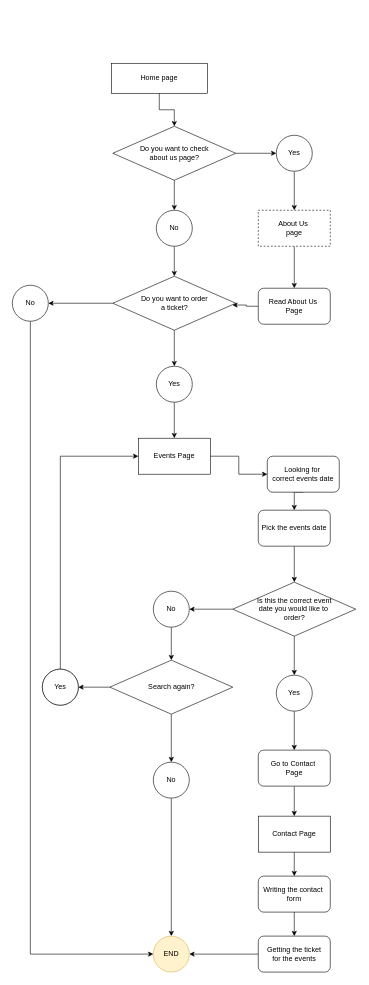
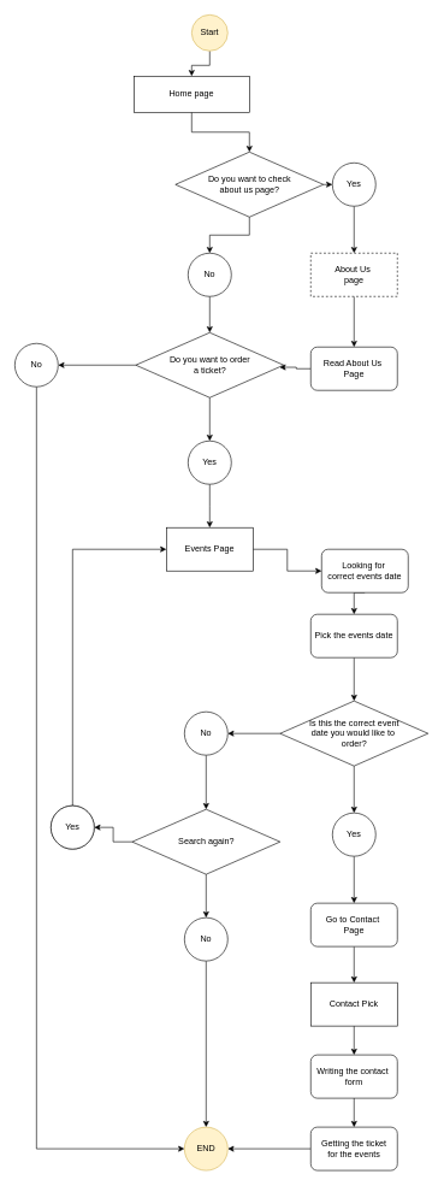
  <mxCell id="0" />
  <mxCell id="1" parent="0" />
+ <mxCell id="2" style="edgeStyle=orthogonalEdgeStyle;rounded=0;orthogonalLoop=1;jettySize=auto;html=1;exitX=0.5;exitY=1;exitDx=0;exitDy=0;entryX=0.5;entryY=0;entryDx=0;entryDy=0;" edge="1" parent="1" source="3" target="5"><mxGeometry relative="1" as="geometry" /></mxCell>
+ <mxCell id="3" value="Start" style="ellipse;whiteSpace=wrap;html=1;aspect=fixed;fillColor=#fff2cc;strokeColor=#d6b656;" vertex="1" parent="1"><mxGeometry x="265" y="20" width="50" height="50" as="geometry" /></mxCell>
  <mxCell id="4" style="edgeStyle=orthogonalEdgeStyle;rounded=0;orthogonalLoop=1;jettySize=auto;html=1;exitX=0.5;exitY=1;exitDx=0;exitDy=0;entryX=0.5;entryY=0;entryDx=0;entryDy=0;" edge="1" parent="1" source="5" target="8"><mxGeometry relative="1" as="geometry" /></mxCell>
  <mxCell id="5" value="Home page" style="rounded=0;whiteSpace=wrap;html=1;" vertex="1" parent="1"><mxGeometry x="185" y="105" width="160" height="50" as="geometry" /></mxCell>
  <mxCell id="6" style="edgeStyle=orthogonalEdgeStyle;rounded=0;orthogonalLoop=1;jettySize=auto;html=1;exitX=1;exitY=0.5;exitDx=0;exitDy=0;entryX=0;entryY=0.5;entryDx=0;entryDy=0;" edge="1" parent="1" source="8" target="12"><mxGeometry relative="1" as="geometry" /></mxCell>
  <mxCell id="7" style="edgeStyle=orthogonalEdgeStyle;rounded=0;orthogonalLoop=1;jettySize=auto;html=1;exitX=0.5;exitY=1;exitDx=0;exitDy=0;" edge="1" parent="1" source="8" target="10"><mxGeometry relative="1" as="geometry" /></mxCell>
- <mxCell id="8" value="Do you want to check &lt;br&gt;about us page?" style="rhombus;whiteSpace=wrap;html=1;" vertex="1" parent="1"><mxGeometry x="187.5" y="210" width="205" height="90" as="geometry" /></mxCell>
+ <mxCell id="8" value="Do you want to check &lt;br&gt;about us page?" style="rhombus;whiteSpace=wrap;html=1;" vertex="1" parent="1"><mxGeometry x="242.5" y="210" width="205" height="90" as="geometry" /></mxCell>
  <mxCell id="9" style="edgeStyle=orthogonalEdgeStyle;rounded=0;orthogonalLoop=1;jettySize=auto;html=1;exitX=0.5;exitY=1;exitDx=0;exitDy=0;entryX=0.5;entryY=0;entryDx=0;entryDy=0;" edge="1" parent="1" source="10" target="19"><mxGeometry relative="1" as="geometry" /></mxCell>
  <mxCell id="10" value="No&lt;br&gt;" style="ellipse;whiteSpace=wrap;html=1;aspect=fixed;" vertex="1" parent="1"><mxGeometry x="260" y="350" width="60" height="60" as="geometry" /></mxCell>
  <mxCell id="11" style="edgeStyle=orthogonalEdgeStyle;rounded=0;orthogonalLoop=1;jettySize=auto;html=1;exitX=0.5;exitY=1;exitDx=0;exitDy=0;" edge="1" parent="1" source="12" target="14"><mxGeometry relative="1" as="geometry" /></mxCell>
  <mxCell id="12" value="Yes" style="ellipse;whiteSpace=wrap;html=1;aspect=fixed;" vertex="1" parent="1"><mxGeometry x="460" y="225" width="60" height="60" as="geometry" /></mxCell>
  <mxCell id="13" style="edgeStyle=orthogonalEdgeStyle;rounded=0;orthogonalLoop=1;jettySize=auto;html=1;exitX=0.5;exitY=1;exitDx=0;exitDy=0;entryX=0.5;entryY=0;entryDx=0;entryDy=0;" edge="1" parent="1" source="14" target="16"><mxGeometry relative="1" as="geometry" /></mxCell>
  <mxCell id="14" value="About Us&amp;nbsp;&lt;br&gt;page" style="rounded=0;whiteSpace=wrap;html=1;dashed=1;" vertex="1" parent="1"><mxGeometry x="430" y="350" width="120" height="60" as="geometry" /></mxCell>
  <mxCell id="15" style="edgeStyle=orthogonalEdgeStyle;rounded=0;orthogonalLoop=1;jettySize=auto;html=1;exitX=0;exitY=0.5;exitDx=0;exitDy=0;entryX=0.972;entryY=0.533;entryDx=0;entryDy=0;entryPerimeter=0;" edge="1" parent="1" source="16" target="19"><mxGeometry relative="1" as="geometry" /></mxCell>
  <mxCell id="16" value="Read About Us&amp;nbsp;&lt;br&gt;Page" style="rounded=1;whiteSpace=wrap;html=1;" vertex="1" parent="1"><mxGeometry x="430" y="480" width="120" height="60" as="geometry" /></mxCell>
  <mxCell id="17" style="edgeStyle=orthogonalEdgeStyle;rounded=0;orthogonalLoop=1;jettySize=auto;html=1;exitX=0;exitY=0.5;exitDx=0;exitDy=0;entryX=1;entryY=0.5;entryDx=0;entryDy=0;" edge="1" parent="1" source="19" target="21"><mxGeometry relative="1" as="geometry" /></mxCell>
  <mxCell id="18" style="edgeStyle=orthogonalEdgeStyle;rounded=0;orthogonalLoop=1;jettySize=auto;html=1;exitX=0.5;exitY=1;exitDx=0;exitDy=0;" edge="1" parent="1" source="19" target="23"><mxGeometry relative="1" as="geometry" /></mxCell>
  <mxCell id="19" value="Do you want to order&lt;br&gt;a ticket?" style="rhombus;whiteSpace=wrap;html=1;" vertex="1" parent="1"><mxGeometry x="187.5" y="460" width="205" height="90" as="geometry" /></mxCell>
  <mxCell id="20" style="edgeStyle=orthogonalEdgeStyle;rounded=0;orthogonalLoop=1;jettySize=auto;html=1;exitX=0.5;exitY=1;exitDx=0;exitDy=0;entryX=0;entryY=0.5;entryDx=0;entryDy=0;" edge="1" parent="1" source="21" target="53"><mxGeometry relative="1" as="geometry" /></mxCell>
  <mxCell id="21" value="No&lt;br&gt;" style="ellipse;whiteSpace=wrap;html=1;aspect=fixed;" vertex="1" parent="1"><mxGeometry x="20" y="475" width="60" height="60" as="geometry" /></mxCell>
  <mxCell id="22" style="edgeStyle=orthogonalEdgeStyle;rounded=0;orthogonalLoop=1;jettySize=auto;html=1;exitX=0.5;exitY=1;exitDx=0;exitDy=0;" edge="1" parent="1" source="23"><mxGeometry relative="1" as="geometry"><mxPoint x="290" y="730" as="targetPoint" /></mxGeometry></mxCell>
  <mxCell id="23" value="Yes" style="ellipse;whiteSpace=wrap;html=1;aspect=fixed;" vertex="1" parent="1"><mxGeometry x="260" y="610" width="60" height="60" as="geometry" /></mxCell>
  <mxCell id="24" style="edgeStyle=orthogonalEdgeStyle;rounded=0;orthogonalLoop=1;jettySize=auto;html=1;exitX=1;exitY=0.5;exitDx=0;exitDy=0;" edge="1" parent="1" source="25" target="27"><mxGeometry relative="1" as="geometry" /></mxCell>
  <mxCell id="25" value="Events Page" style="rounded=0;whiteSpace=wrap;html=1;" vertex="1" parent="1"><mxGeometry x="230" y="730" width="120" height="60" as="geometry" /></mxCell>
  <mxCell id="26" style="edgeStyle=orthogonalEdgeStyle;rounded=0;orthogonalLoop=1;jettySize=auto;html=1;exitX=0.5;exitY=1;exitDx=0;exitDy=0;entryX=0.5;entryY=0;entryDx=0;entryDy=0;" edge="1" parent="1" source="27" target="29"><mxGeometry relative="1" as="geometry" /></mxCell>
  <mxCell id="27" value="Looking for&amp;nbsp;&lt;br&gt;correct events date" style="rounded=1;whiteSpace=wrap;html=1;" vertex="1" parent="1"><mxGeometry x="445" y="760" width="120" height="60" as="geometry" /></mxCell>
  <mxCell id="28" style="edgeStyle=orthogonalEdgeStyle;rounded=0;orthogonalLoop=1;jettySize=auto;html=1;exitX=0.5;exitY=1;exitDx=0;exitDy=0;" edge="1" parent="1" source="29" target="32"><mxGeometry relative="1" as="geometry" /></mxCell>
  <mxCell id="29" value="Pick the events date" style="rounded=1;whiteSpace=wrap;html=1;" vertex="1" parent="1"><mxGeometry x="430" y="850" width="120" height="60" as="geometry" /></mxCell>
  <mxCell id="30" style="edgeStyle=orthogonalEdgeStyle;rounded=0;orthogonalLoop=1;jettySize=auto;html=1;exitX=0;exitY=0.5;exitDx=0;exitDy=0;entryX=1;entryY=0.5;entryDx=0;entryDy=0;" edge="1" parent="1" source="32" target="34"><mxGeometry relative="1" as="geometry" /></mxCell>
  <mxCell id="31" style="edgeStyle=orthogonalEdgeStyle;rounded=0;orthogonalLoop=1;jettySize=auto;html=1;exitX=0.5;exitY=1;exitDx=0;exitDy=0;entryX=0.5;entryY=0;entryDx=0;entryDy=0;" edge="1" parent="1" source="32" target="44"><mxGeometry relative="1" as="geometry" /></mxCell>
  <mxCell id="32" value="Is this the correct event&lt;br&gt;date you would like to&amp;nbsp;&lt;br&gt;order?" style="rhombus;whiteSpace=wrap;html=1;" vertex="1" parent="1"><mxGeometry x="387.5" y="970" width="205" height="90" as="geometry" /></mxCell>
  <mxCell id="33" style="edgeStyle=orthogonalEdgeStyle;rounded=0;orthogonalLoop=1;jettySize=auto;html=1;exitX=0.5;exitY=1;exitDx=0;exitDy=0;entryX=0.5;entryY=0;entryDx=0;entryDy=0;" edge="1" parent="1" source="34" target="37"><mxGeometry relative="1" as="geometry" /></mxCell>
  <mxCell id="34" value="No" style="ellipse;whiteSpace=wrap;html=1;aspect=fixed;" vertex="1" parent="1"><mxGeometry x="255" y="985" width="60" height="60" as="geometry" /></mxCell>
  <mxCell id="35" style="edgeStyle=orthogonalEdgeStyle;rounded=0;orthogonalLoop=1;jettySize=auto;html=1;exitX=0;exitY=0.5;exitDx=0;exitDy=0;entryX=1;entryY=0.5;entryDx=0;entryDy=0;" edge="1" parent="1" source="37" target="41"><mxGeometry relative="1" as="geometry" /></mxCell>
  <mxCell id="36" style="edgeStyle=orthogonalEdgeStyle;rounded=0;orthogonalLoop=1;jettySize=auto;html=1;exitX=0.5;exitY=1;exitDx=0;exitDy=0;entryX=0.5;entryY=0;entryDx=0;entryDy=0;" edge="1" parent="1" source="37" target="39"><mxGeometry relative="1" as="geometry" /></mxCell>
- <mxCell id="37" value="Search again?" style="rhombus;whiteSpace=wrap;html=1;" vertex="1" parent="1"><mxGeometry x="182.5" y="1100" width="205" height="90" as="geometry" /></mxCell>
+ <mxCell id="37" value="Search again?" style="rhombus;whiteSpace=wrap;html=1;" vertex="1" parent="1"><mxGeometry x="182.5" y="1120" width="205" height="90" as="geometry" /></mxCell>
  <mxCell id="38" style="edgeStyle=orthogonalEdgeStyle;rounded=0;orthogonalLoop=1;jettySize=auto;html=1;exitX=0.5;exitY=1;exitDx=0;exitDy=0;" edge="1" parent="1" source="39" target="53"><mxGeometry relative="1" as="geometry" /></mxCell>
  <mxCell id="39" value="No" style="ellipse;whiteSpace=wrap;html=1;aspect=fixed;" vertex="1" parent="1"><mxGeometry x="255" y="1270" width="60" height="60" as="geometry" /></mxCell>
  <mxCell id="40" style="edgeStyle=orthogonalEdgeStyle;rounded=0;orthogonalLoop=1;jettySize=auto;html=1;exitX=0.5;exitY=0;exitDx=0;exitDy=0;entryX=0;entryY=0.5;entryDx=0;entryDy=0;" edge="1" parent="1" source="41" target="25"><mxGeometry relative="1" as="geometry" /></mxCell>
  <mxCell id="41" value="Yes" style="ellipse;whiteSpace=wrap;html=1;aspect=fixed;" vertex="1" parent="1"><mxGeometry x="70" y="1115" width="60" height="60" as="geometry" /></mxCell>
  <mxCell id="42" value="Yes" style="ellipse;whiteSpace=wrap;html=1;aspect=fixed;" vertex="1" parent="1"><mxGeometry x="70" y="1115" width="60" height="60" as="geometry" /></mxCell>
  <mxCell id="43" style="edgeStyle=orthogonalEdgeStyle;rounded=0;orthogonalLoop=1;jettySize=auto;html=1;exitX=0.5;exitY=1;exitDx=0;exitDy=0;entryX=0.5;entryY=0;entryDx=0;entryDy=0;" edge="1" parent="1" source="44" target="46"><mxGeometry relative="1" as="geometry" /></mxCell>
  <mxCell id="44" value="Yes" style="ellipse;whiteSpace=wrap;html=1;aspect=fixed;" vertex="1" parent="1"><mxGeometry x="460" y="1125" width="60" height="60" as="geometry" /></mxCell>
  <mxCell id="45" style="edgeStyle=orthogonalEdgeStyle;rounded=0;orthogonalLoop=1;jettySize=auto;html=1;exitX=0.5;exitY=1;exitDx=0;exitDy=0;entryX=0.5;entryY=0;entryDx=0;entryDy=0;" edge="1" parent="1" source="46" target="48"><mxGeometry relative="1" as="geometry" /></mxCell>
  <mxCell id="46" value="Go to Contact&amp;nbsp;&lt;br&gt;Page" style="rounded=1;whiteSpace=wrap;html=1;" vertex="1" parent="1"><mxGeometry x="430" y="1250" width="120" height="60" as="geometry" /></mxCell>
  <mxCell id="47" style="edgeStyle=orthogonalEdgeStyle;rounded=0;orthogonalLoop=1;jettySize=auto;html=1;exitX=0.5;exitY=1;exitDx=0;exitDy=0;entryX=0.5;entryY=0;entryDx=0;entryDy=0;" edge="1" parent="1" source="48" target="50"><mxGeometry relative="1" as="geometry" /></mxCell>
- <mxCell id="48" value="Contact Page" style="rounded=0;whiteSpace=wrap;html=1;" vertex="1" parent="1"><mxGeometry x="430" y="1360" width="120" height="60" as="geometry" /></mxCell>
+ <mxCell id="48" value="Contact Pick" style="rounded=0;whiteSpace=wrap;html=1;" vertex="1" parent="1"><mxGeometry x="430" y="1360" width="120" height="60" as="geometry" /></mxCell>
  <mxCell id="49" style="edgeStyle=orthogonalEdgeStyle;rounded=0;orthogonalLoop=1;jettySize=auto;html=1;exitX=0.5;exitY=1;exitDx=0;exitDy=0;entryX=0.5;entryY=0;entryDx=0;entryDy=0;" edge="1" parent="1" source="50" target="52"><mxGeometry relative="1" as="geometry" /></mxCell>
  <mxCell id="50" value="Writing the contact&amp;nbsp;&lt;br&gt;form" style="rounded=1;whiteSpace=wrap;html=1;" vertex="1" parent="1"><mxGeometry x="430" y="1460" width="120" height="60" as="geometry" /></mxCell>
  <mxCell id="51" style="edgeStyle=orthogonalEdgeStyle;rounded=0;orthogonalLoop=1;jettySize=auto;html=1;exitX=0;exitY=0.5;exitDx=0;exitDy=0;entryX=1;entryY=0.5;entryDx=0;entryDy=0;" edge="1" parent="1" source="52" target="53"><mxGeometry relative="1" as="geometry" /></mxCell>
  <mxCell id="52" value="Getting the ticket&lt;br&gt;for the events" style="rounded=1;whiteSpace=wrap;html=1;" vertex="1" parent="1"><mxGeometry x="430" y="1560" width="120" height="60" as="geometry" /></mxCell>
  <mxCell id="53" value="END" style="ellipse;whiteSpace=wrap;html=1;aspect=fixed;fillColor=#fff2cc;strokeColor=#d6b656;" vertex="1" parent="1"><mxGeometry x="255" y="1560" width="60" height="60" as="geometry" /></mxCell>
